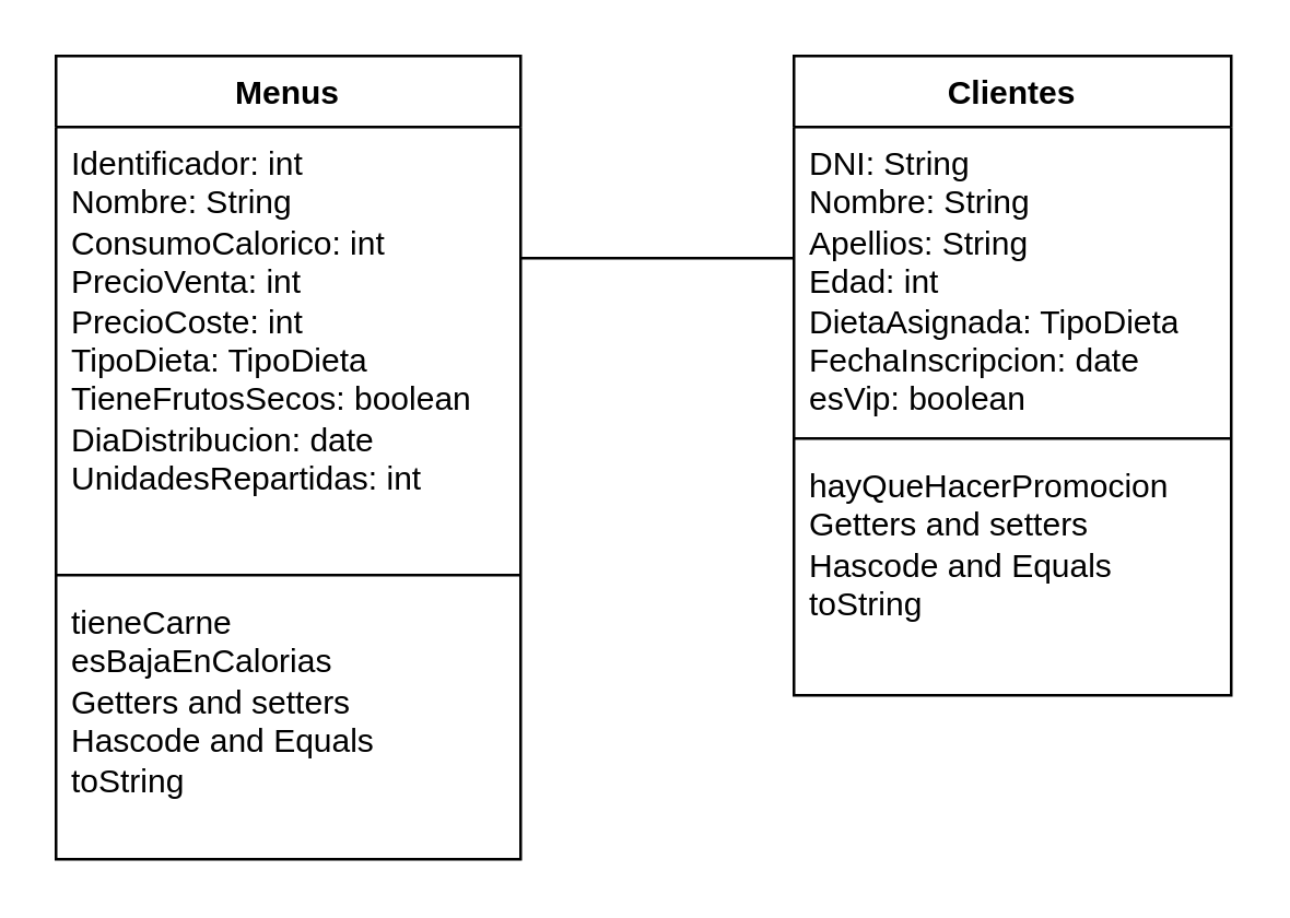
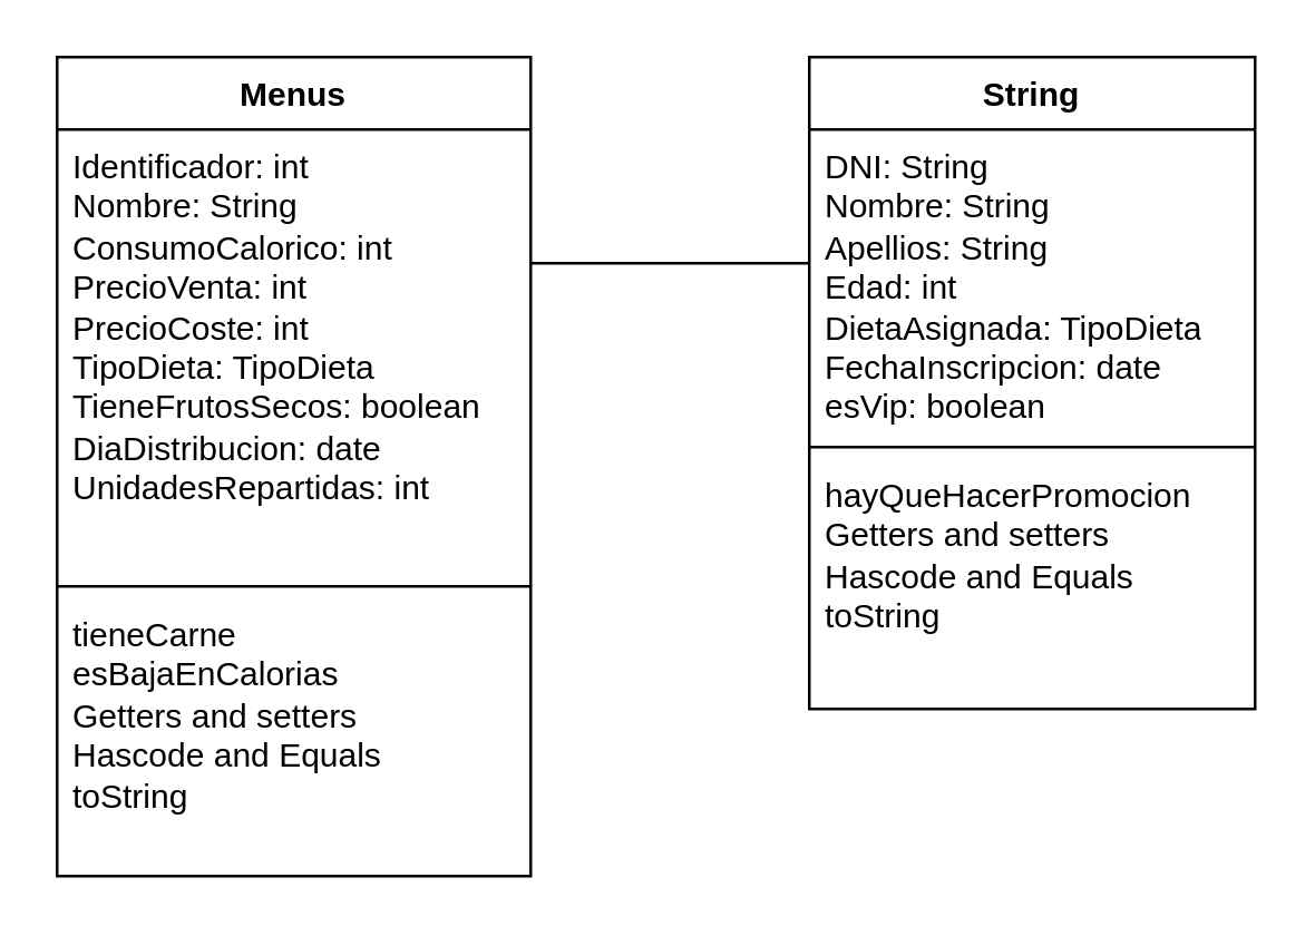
  <mxCell id="0" />
  <mxCell id="1" parent="0" />
  <mxCell id="2" value="Menus&lt;div&gt;&lt;br&gt;&lt;/div&gt;" style="swimlane;fontStyle=1;align=center;verticalAlign=top;childLayout=stackLayout;horizontal=1;startSize=26;horizontalStack=0;resizeParent=1;resizeParentMax=0;resizeLast=0;collapsible=1;marginBottom=0;whiteSpace=wrap;html=1;autosize=1;" vertex="1" parent="1"><mxGeometry x="20" y="20" width="170" height="294" as="geometry" /></mxCell>
  <mxCell id="3" value="Identificador: int&lt;div&gt;Nombre: String&lt;/div&gt;&lt;div&gt;ConsumoCalorico: int&lt;/div&gt;&lt;div&gt;PrecioVenta: int&lt;/div&gt;&lt;div&gt;PrecioCoste: int&lt;/div&gt;&lt;div&gt;TipoDieta: TipoDieta&lt;/div&gt;&lt;div&gt;TieneFrutosSecos: boolean&lt;/div&gt;&lt;div&gt;DiaDistribucion: date&lt;/div&gt;&lt;div&gt;UnidadesRepartidas: int&lt;/div&gt;&lt;div&gt;&lt;br&gt;&lt;/div&gt;" style="text;strokeColor=none;fillColor=none;align=left;verticalAlign=top;spacingLeft=4;spacingRight=4;overflow=hidden;rotatable=0;points=[[0,0.5],[1,0.5]];portConstraint=eastwest;whiteSpace=wrap;html=1;autosize=1;" vertex="1" parent="2"><mxGeometry y="26" width="170" height="160" as="geometry" /></mxCell>
  <mxCell id="4" value="" style="line;strokeWidth=1;fillColor=none;align=left;verticalAlign=middle;spacingTop=-1;spacingLeft=3;spacingRight=3;rotatable=0;labelPosition=right;points=[];portConstraint=eastwest;strokeColor=inherit;autosize=1;" vertex="1" parent="2"><mxGeometry y="186" width="170" height="8" as="geometry" /></mxCell>
  <mxCell id="5" value="&lt;div&gt;&lt;span style=&quot;background-color: transparent; color: light-dark(rgb(0, 0, 0), rgb(255, 255, 255));&quot;&gt;tieneCarne&lt;/span&gt;&lt;/div&gt;&lt;div&gt;&lt;span style=&quot;background-color: transparent; color: light-dark(rgb(0, 0, 0), rgb(255, 255, 255));&quot;&gt;esBajaEnCalorias&lt;/span&gt;&lt;/div&gt;&lt;div&gt;&lt;span style=&quot;background-color: transparent; color: light-dark(rgb(0, 0, 0), rgb(255, 255, 255));&quot;&gt;Getters and setters&lt;/span&gt;&lt;/div&gt;&lt;div&gt;Hascode and Equals&lt;/div&gt;&lt;div&gt;toString&lt;/div&gt;&lt;div&gt;&lt;br&gt;&lt;/div&gt;" style="text;strokeColor=none;fillColor=none;align=left;verticalAlign=top;spacingLeft=4;spacingRight=4;overflow=hidden;rotatable=0;points=[[0,0.5],[1,0.5]];portConstraint=eastwest;whiteSpace=wrap;html=1;autosize=1;" vertex="1" parent="2"><mxGeometry y="194" width="170" height="100" as="geometry" /></mxCell>
- <mxCell id="6" value="Clientes" style="swimlane;fontStyle=1;align=center;verticalAlign=top;childLayout=stackLayout;horizontal=1;startSize=26;horizontalStack=0;resizeParent=1;resizeParentMax=0;resizeLast=0;collapsible=1;marginBottom=0;whiteSpace=wrap;html=1;autosize=1;" vertex="1" parent="1"><mxGeometry x="290" y="20" width="160" height="234" as="geometry" /></mxCell>
+ <mxCell id="6" value="String" style="swimlane;fontStyle=1;align=center;verticalAlign=top;childLayout=stackLayout;horizontal=1;startSize=26;horizontalStack=0;resizeParent=1;resizeParentMax=0;resizeLast=0;collapsible=1;marginBottom=0;whiteSpace=wrap;html=1;autosize=1;" vertex="1" parent="1"><mxGeometry x="290" y="20" width="160" height="234" as="geometry" /></mxCell>
  <mxCell id="7" value="DNI: String&lt;div&gt;Nombre: String&lt;/div&gt;&lt;div&gt;Apellios: String&lt;/div&gt;&lt;div&gt;Edad: int&amp;nbsp;&lt;/div&gt;&lt;div&gt;DietaAsignada: TipoDieta&lt;/div&gt;&lt;div&gt;FechaInscripcion: date&lt;/div&gt;&lt;div&gt;esVip: boolean&lt;/div&gt;" style="text;strokeColor=none;fillColor=none;align=left;verticalAlign=top;spacingLeft=4;spacingRight=4;overflow=hidden;rotatable=0;points=[[0,0.5],[1,0.5]];portConstraint=eastwest;whiteSpace=wrap;html=1;autosize=1;" vertex="1" parent="6"><mxGeometry y="26" width="160" height="110" as="geometry" /></mxCell>
  <mxCell id="8" value="" style="line;strokeWidth=1;fillColor=none;align=left;verticalAlign=middle;spacingTop=-1;spacingLeft=3;spacingRight=3;rotatable=0;labelPosition=right;points=[];portConstraint=eastwest;strokeColor=inherit;autosize=1;" vertex="1" parent="6"><mxGeometry y="136" width="160" height="8" as="geometry" /></mxCell>
  <mxCell id="9" value="&lt;div&gt;&lt;span style=&quot;background-color: transparent; color: light-dark(rgb(0, 0, 0), rgb(255, 255, 255));&quot;&gt;hayQueHacerPromocion&lt;/span&gt;&lt;/div&gt;&lt;div&gt;&lt;span style=&quot;background-color: transparent; color: light-dark(rgb(0, 0, 0), rgb(255, 255, 255));&quot;&gt;Getters and setters&lt;/span&gt;&lt;/div&gt;&lt;div&gt;Hascode and Equals&lt;/div&gt;&lt;div&gt;toString&lt;/div&gt;&lt;div&gt;&lt;br&gt;&lt;/div&gt;" style="text;strokeColor=none;fillColor=none;align=left;verticalAlign=top;spacingLeft=4;spacingRight=4;overflow=hidden;rotatable=0;points=[[0,0.5],[1,0.5]];portConstraint=eastwest;whiteSpace=wrap;html=1;autosize=1;" vertex="1" parent="6"><mxGeometry y="144" width="160" height="90" as="geometry" /></mxCell>
  <mxCell id="10" value="" style="line;strokeWidth=1;fillColor=none;align=left;verticalAlign=middle;spacingTop=-1;spacingLeft=3;spacingRight=3;rotatable=0;labelPosition=right;points=[];portConstraint=eastwest;strokeColor=inherit;" vertex="1" parent="1"><mxGeometry x="190" y="90" width="100" height="8" as="geometry" /></mxCell>
